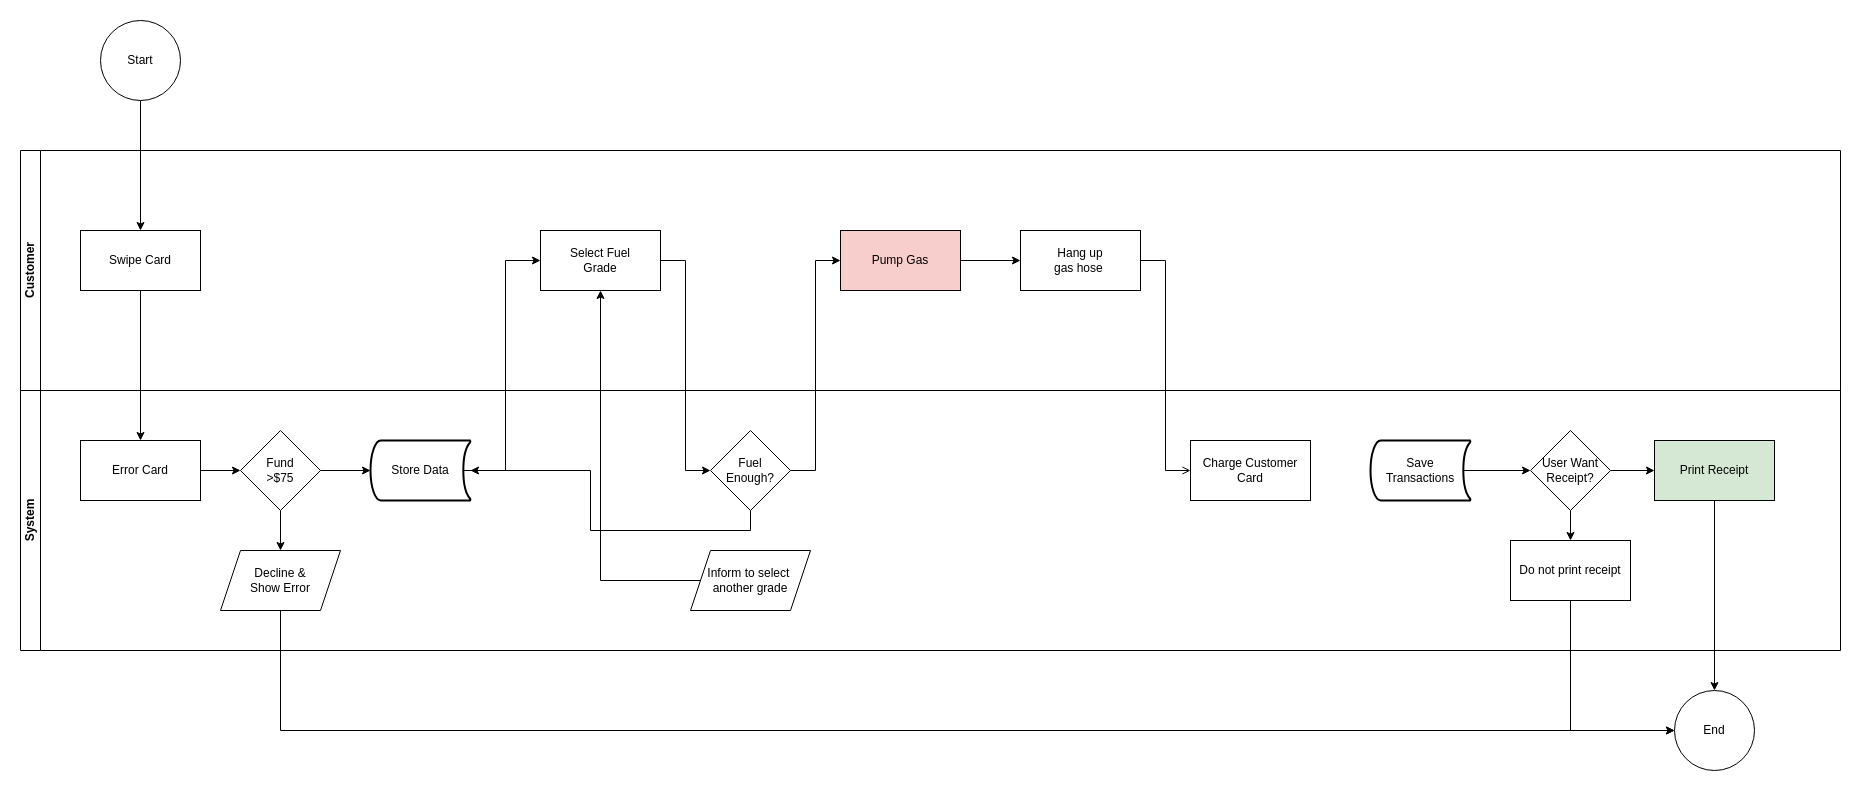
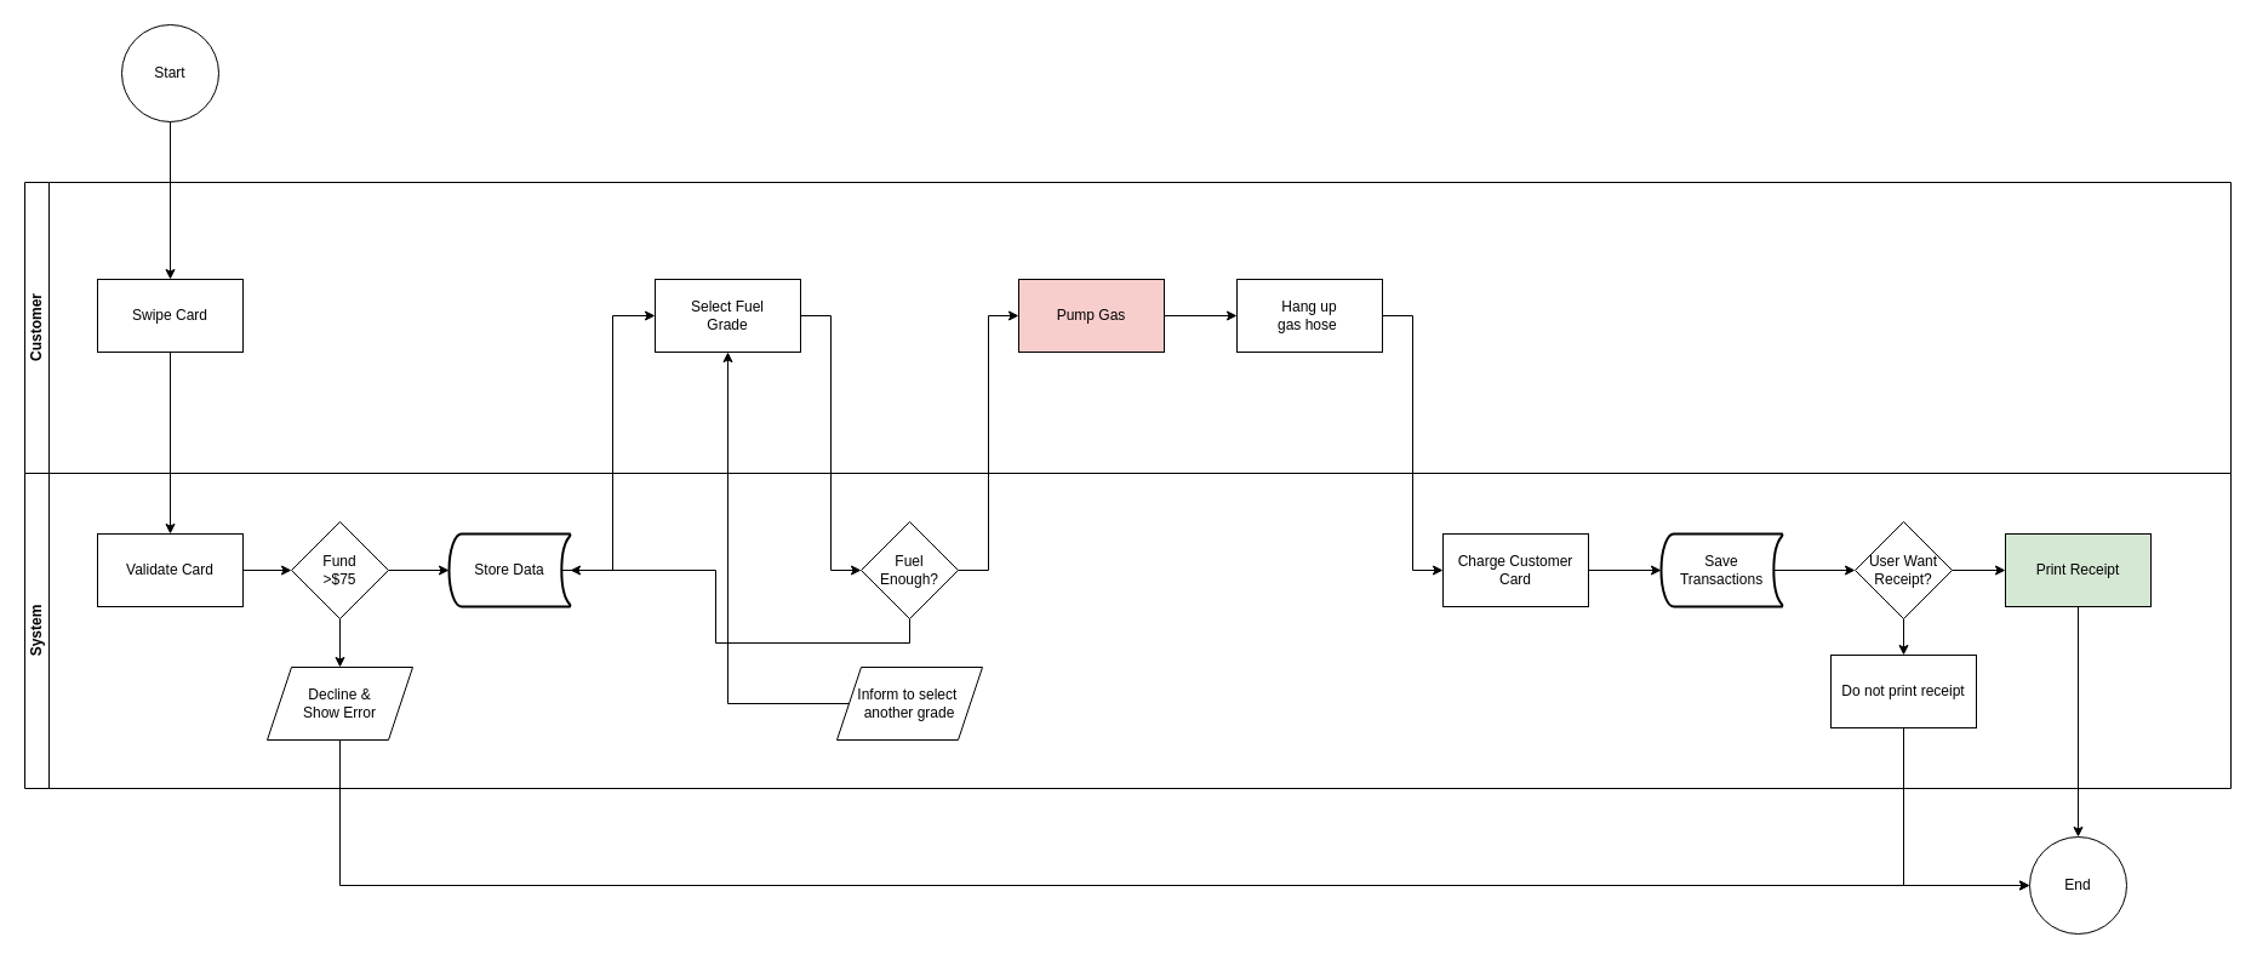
  <mxCell id="0" />
  <mxCell id="1" parent="0" />
  <mxCell id="2" style="edgeStyle=orthogonalEdgeStyle;rounded=0;orthogonalLoop=1;jettySize=auto;html=1;exitX=0.5;exitY=1;exitDx=0;exitDy=0;entryX=0.5;entryY=0;entryDx=0;entryDy=0;" edge="1" parent="1" source="3" target="9"><mxGeometry relative="1" as="geometry" /></mxCell>
  <mxCell id="3" value="Start" style="ellipse;whiteSpace=wrap;html=1;" vertex="1" parent="1"><mxGeometry x="100" y="20" width="80" height="80" as="geometry" /></mxCell>
  <mxCell id="4" value="Customer" style="swimlane;startSize=20;horizontal=0;html=1;whiteSpace=wrap;" vertex="1" parent="1"><mxGeometry x="20" y="150" width="1820" height="240" as="geometry" /></mxCell>
  <mxCell id="5" value="Select Fuel &lt;br&gt;Grade" style="whiteSpace=wrap;html=1;" vertex="1" parent="4"><mxGeometry x="520" y="80" width="120" height="60" as="geometry" /></mxCell>
  <mxCell id="6" style="edgeStyle=orthogonalEdgeStyle;rounded=0;orthogonalLoop=1;jettySize=auto;html=1;exitX=1;exitY=0.5;exitDx=0;exitDy=0;entryX=0;entryY=0.5;entryDx=0;entryDy=0;" edge="1" parent="4" source="7" target="8"><mxGeometry relative="1" as="geometry" /></mxCell>
  <mxCell id="7" value="Pump Gas" style="whiteSpace=wrap;html=1;fillColor=#f8cecc;" vertex="1" parent="4"><mxGeometry x="820" y="80" width="120" height="60" as="geometry" /></mxCell>
  <mxCell id="8" value="Hang up &lt;br&gt;gas hose&amp;nbsp;&lt;br&gt;" style="whiteSpace=wrap;html=1;" vertex="1" parent="4"><mxGeometry x="1000" y="80" width="120" height="60" as="geometry" /></mxCell>
  <mxCell id="9" value="Swipe&amp;nbsp;Card" style="rounded=0;whiteSpace=wrap;html=1;align=center;" vertex="1" parent="4"><mxGeometry x="60" y="80" width="120" height="60" as="geometry" /></mxCell>
  <mxCell id="10" value="System" style="swimlane;startSize=20;horizontal=0;html=1;whiteSpace=wrap;" vertex="1" parent="1"><mxGeometry x="20" y="390" width="1820" height="260" as="geometry" /></mxCell>
  <mxCell id="11" style="edgeStyle=orthogonalEdgeStyle;rounded=0;orthogonalLoop=1;jettySize=auto;html=1;exitX=1;exitY=0.5;exitDx=0;exitDy=0;entryX=0;entryY=0.5;entryDx=0;entryDy=0;" edge="1" parent="10" source="12" target="15"><mxGeometry relative="1" as="geometry" /></mxCell>
- <mxCell id="12" value="Error Card" style="whiteSpace=wrap;html=1;" vertex="1" parent="10"><mxGeometry x="60" y="50" width="120" height="60" as="geometry" /></mxCell>
+ <mxCell id="12" value="Validate Card" style="whiteSpace=wrap;html=1;" vertex="1" parent="10"><mxGeometry x="60" y="50" width="120" height="60" as="geometry" /></mxCell>
  <mxCell id="13" style="edgeStyle=orthogonalEdgeStyle;rounded=0;orthogonalLoop=1;jettySize=auto;html=1;exitX=1;exitY=0.5;exitDx=0;exitDy=0;entryX=0;entryY=0.5;entryDx=0;entryDy=0;entryPerimeter=0;" edge="1" parent="10" source="15" target="28"><mxGeometry relative="1" as="geometry"><mxPoint x="340.0" y="80" as="targetPoint" /></mxGeometry></mxCell>
  <mxCell id="14" style="edgeStyle=orthogonalEdgeStyle;rounded=0;orthogonalLoop=1;jettySize=auto;html=1;exitX=0.5;exitY=1;exitDx=0;exitDy=0;entryX=0.5;entryY=0;entryDx=0;entryDy=0;" edge="1" parent="10" source="15" target="18"><mxGeometry relative="1" as="geometry" /></mxCell>
  <mxCell id="15" value="Fund&lt;br&gt;&amp;gt;$75" style="rhombus;whiteSpace=wrap;html=1;" vertex="1" parent="10"><mxGeometry x="220" y="40" width="80" height="80" as="geometry" /></mxCell>
  <mxCell id="16" style="edgeStyle=orthogonalEdgeStyle;rounded=0;orthogonalLoop=1;jettySize=auto;html=1;exitX=0.5;exitY=1;exitDx=0;exitDy=0;" edge="1" parent="10" source="17" target="28"><mxGeometry relative="1" as="geometry" /></mxCell>
  <mxCell id="17" value="Fuel&lt;br&gt;Enough?" style="rhombus;whiteSpace=wrap;html=1;" vertex="1" parent="10"><mxGeometry x="690" y="40" width="80" height="80" as="geometry" /></mxCell>
  <mxCell id="18" value="Decline &amp;amp;&lt;br style=&quot;border-color: var(--border-color);&quot;&gt;Show Error" style="shape=parallelogram;perimeter=parallelogramPerimeter;whiteSpace=wrap;html=1;fixedSize=1;" vertex="1" parent="10"><mxGeometry x="200" y="160" width="120" height="60" as="geometry" /></mxCell>
  <mxCell id="19" value="Inform to select&amp;nbsp;&lt;br&gt;another grade" style="shape=parallelogram;perimeter=parallelogramPerimeter;whiteSpace=wrap;html=1;fixedSize=1;" vertex="1" parent="10"><mxGeometry x="670" y="160" width="120" height="60" as="geometry" /></mxCell>
+ <mxCell id="20" style="edgeStyle=orthogonalEdgeStyle;rounded=0;orthogonalLoop=1;jettySize=auto;html=1;exitX=1;exitY=0.5;exitDx=0;exitDy=0;entryX=0;entryY=0.5;entryDx=0;entryDy=0;entryPerimeter=0;" edge="1" parent="10" source="21" target="29"><mxGeometry relative="1" as="geometry"><mxPoint x="1340" y="80" as="targetPoint" /></mxGeometry></mxCell>
  <mxCell id="21" value="Charge Customer&lt;br&gt;Card" style="whiteSpace=wrap;html=1;" vertex="1" parent="10"><mxGeometry x="1170" y="50" width="120" height="60" as="geometry" /></mxCell>
  <mxCell id="22" style="edgeStyle=orthogonalEdgeStyle;rounded=0;orthogonalLoop=1;jettySize=auto;html=1;exitX=0.93;exitY=0.5;exitDx=0;exitDy=0;entryX=0;entryY=0.5;entryDx=0;entryDy=0;exitPerimeter=0;" edge="1" parent="10" source="29" target="25"><mxGeometry relative="1" as="geometry"><mxPoint x="1460" y="80" as="sourcePoint" /></mxGeometry></mxCell>
  <mxCell id="23" style="edgeStyle=orthogonalEdgeStyle;rounded=0;orthogonalLoop=1;jettySize=auto;html=1;exitX=0.5;exitY=1;exitDx=0;exitDy=0;entryX=0.5;entryY=0;entryDx=0;entryDy=0;" edge="1" parent="10" source="25" target="26"><mxGeometry relative="1" as="geometry" /></mxCell>
  <mxCell id="24" style="edgeStyle=orthogonalEdgeStyle;rounded=0;orthogonalLoop=1;jettySize=auto;html=1;exitX=1;exitY=0.5;exitDx=0;exitDy=0;entryX=0;entryY=0.5;entryDx=0;entryDy=0;" edge="1" parent="10" source="25" target="27"><mxGeometry relative="1" as="geometry" /></mxCell>
  <mxCell id="25" value="User Want&lt;br&gt;Receipt?" style="rhombus;whiteSpace=wrap;html=1;" vertex="1" parent="10"><mxGeometry x="1510" y="40" width="80" height="80" as="geometry" /></mxCell>
  <mxCell id="26" value="Do not print receipt" style="whiteSpace=wrap;html=1;" vertex="1" parent="10"><mxGeometry x="1490" y="150" width="120" height="60" as="geometry" /></mxCell>
  <mxCell id="27" value="Print Receipt" style="whiteSpace=wrap;html=1;fillColor=#d5e8d4;" vertex="1" parent="10"><mxGeometry x="1634" y="50" width="120" height="60" as="geometry" /></mxCell>
  <mxCell id="28" value="Store Data" style="strokeWidth=2;html=1;shape=mxgraph.flowchart.stored_data;whiteSpace=wrap;" vertex="1" parent="10"><mxGeometry x="350" y="50" width="100" height="60" as="geometry" /></mxCell>
  <mxCell id="29" value="Save &lt;br&gt;Transactions" style="strokeWidth=2;html=1;shape=mxgraph.flowchart.stored_data;whiteSpace=wrap;" vertex="1" parent="10"><mxGeometry x="1350" y="50" width="100" height="60" as="geometry" /></mxCell>
  <mxCell id="30" value="End" style="ellipse;whiteSpace=wrap;html=1;" vertex="1" parent="1"><mxGeometry x="1674" y="690" width="80" height="80" as="geometry" /></mxCell>
  <mxCell id="31" style="edgeStyle=orthogonalEdgeStyle;rounded=0;orthogonalLoop=1;jettySize=auto;html=1;exitX=0.5;exitY=1;exitDx=0;exitDy=0;" edge="1" parent="1" source="9" target="12"><mxGeometry relative="1" as="geometry" /></mxCell>
  <mxCell id="32" style="edgeStyle=orthogonalEdgeStyle;rounded=0;orthogonalLoop=1;jettySize=auto;html=1;exitX=0.93;exitY=0.5;exitDx=0;exitDy=0;entryX=0;entryY=0.5;entryDx=0;entryDy=0;exitPerimeter=0;" edge="1" parent="1" source="28" target="5"><mxGeometry relative="1" as="geometry"><mxPoint x="480" y="470" as="sourcePoint" /></mxGeometry></mxCell>
  <mxCell id="33" style="edgeStyle=orthogonalEdgeStyle;rounded=0;orthogonalLoop=1;jettySize=auto;html=1;exitX=1;exitY=0.5;exitDx=0;exitDy=0;entryX=0;entryY=0.5;entryDx=0;entryDy=0;" edge="1" parent="1" source="5" target="17"><mxGeometry relative="1" as="geometry" /></mxCell>
  <mxCell id="34" style="edgeStyle=orthogonalEdgeStyle;rounded=0;orthogonalLoop=1;jettySize=auto;html=1;exitX=1;exitY=0.5;exitDx=0;exitDy=0;entryX=0;entryY=0.5;entryDx=0;entryDy=0;" edge="1" parent="1" source="17" target="7"><mxGeometry relative="1" as="geometry" /></mxCell>
- <mxCell id="35" style="edgeStyle=orthogonalEdgeStyle;rounded=0;orthogonalLoop=1;jettySize=auto;html=1;exitX=1;exitY=0.5;exitDx=0;exitDy=0;entryX=0;entryY=0.5;entryDx=0;entryDy=0;endArrow=open;" edge="1" parent="1" source="8" target="21"><mxGeometry relative="1" as="geometry" /></mxCell>
+ <mxCell id="35" style="edgeStyle=orthogonalEdgeStyle;rounded=0;orthogonalLoop=1;jettySize=auto;html=1;exitX=1;exitY=0.5;exitDx=0;exitDy=0;entryX=0;entryY=0.5;entryDx=0;entryDy=0;" edge="1" parent="1" source="8" target="21"><mxGeometry relative="1" as="geometry" /></mxCell>
  <mxCell id="36" style="edgeStyle=orthogonalEdgeStyle;rounded=0;orthogonalLoop=1;jettySize=auto;html=1;exitX=0.5;exitY=1;exitDx=0;exitDy=0;entryX=0.5;entryY=0;entryDx=0;entryDy=0;" edge="1" parent="1" source="27" target="30"><mxGeometry relative="1" as="geometry" /></mxCell>
  <mxCell id="37" style="edgeStyle=orthogonalEdgeStyle;rounded=0;orthogonalLoop=1;jettySize=auto;html=1;exitX=0.5;exitY=1;exitDx=0;exitDy=0;entryX=0;entryY=0.5;entryDx=0;entryDy=0;" edge="1" parent="1" source="18" target="30"><mxGeometry relative="1" as="geometry" /></mxCell>
  <mxCell id="38" style="edgeStyle=orthogonalEdgeStyle;orthogonalLoop=1;jettySize=auto;html=1;exitX=0;exitY=0.5;exitDx=0;exitDy=0;entryX=0.5;entryY=1;entryDx=0;entryDy=0;rounded=0;" edge="1" parent="1" source="19" target="5"><mxGeometry relative="1" as="geometry" /></mxCell>
  <mxCell id="39" style="edgeStyle=orthogonalEdgeStyle;rounded=0;orthogonalLoop=1;jettySize=auto;html=1;exitX=0.5;exitY=1;exitDx=0;exitDy=0;entryX=0;entryY=0.5;entryDx=0;entryDy=0;" edge="1" parent="1" source="26" target="30"><mxGeometry relative="1" as="geometry" /></mxCell>
